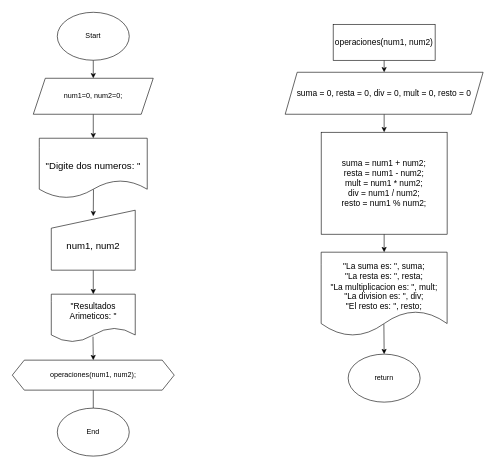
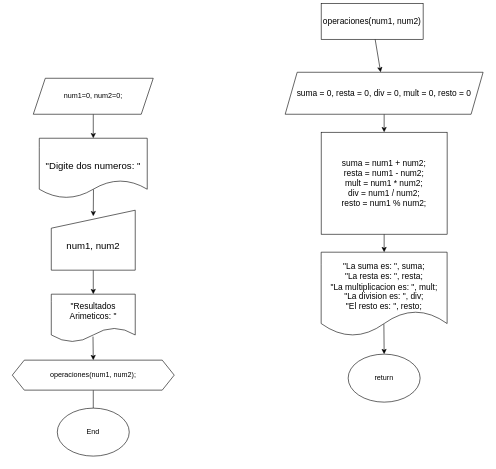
  <mxCell id="0" />
  <mxCell id="1" parent="0" />
- <mxCell id="2" style="edgeStyle=none;html=1;entryX=0.5;entryY=0;entryDx=0;entryDy=0;" edge="1" parent="1" source="3" target="5"><mxGeometry relative="1" as="geometry" /></mxCell>
- <mxCell id="3" value="Start" style="ellipse;whiteSpace=wrap;html=1;" vertex="1" parent="1"><mxGeometry x="95" y="20" width="120" height="80" as="geometry" /></mxCell>
  <mxCell id="4" style="edgeStyle=none;html=1;entryX=0.5;entryY=0;entryDx=0;entryDy=0;" edge="1" parent="1" source="5" target="7"><mxGeometry relative="1" as="geometry" /></mxCell>
  <mxCell id="5" value="num1=0, num2=0;" style="shape=parallelogram;perimeter=parallelogramPerimeter;whiteSpace=wrap;html=1;fixedSize=1;" vertex="1" parent="1"><mxGeometry x="55" y="130" width="200" height="60" as="geometry" /></mxCell>
  <mxCell id="6" style="edgeStyle=none;html=1;exitX=0.502;exitY=0.853;exitDx=0;exitDy=0;exitPerimeter=0;" edge="1" parent="1" source="7"><mxGeometry relative="1" as="geometry"><mxPoint x="155" y="320" as="sourcePoint" /><mxPoint x="155" y="360" as="targetPoint" /></mxGeometry></mxCell>
  <mxCell id="7" value="&lt;div&gt;&lt;br&gt;&lt;/div&gt;&quot;Digite dos numeros: &quot;" style="shape=document;whiteSpace=wrap;html=1;boundedLbl=1;fontSize=16;" vertex="1" parent="1"><mxGeometry x="65" y="230" width="180" height="100" as="geometry" /></mxCell>
  <mxCell id="8" style="edgeStyle=none;html=1;entryX=0.5;entryY=0;entryDx=0;entryDy=0;" edge="1" parent="1" source="9" target="20"><mxGeometry relative="1" as="geometry" /></mxCell>
  <mxCell id="9" value="&lt;div&gt;&lt;br&gt;&lt;/div&gt;num1, num2" style="shape=manualInput;whiteSpace=wrap;html=1;fontSize=16;" vertex="1" parent="1"><mxGeometry x="85" y="350" width="140" height="100" as="geometry" /></mxCell>
  <mxCell id="10" value="" style="edgeStyle=none;html=1;" edge="1" parent="1" source="11" target="13"><mxGeometry relative="1" as="geometry" /></mxCell>
- <mxCell id="11" value="operaciones(num1, num2)" style="rounded=0;whiteSpace=wrap;html=1;fontSize=14;" vertex="1" parent="1"><mxGeometry x="555" y="40" width="170" height="60" as="geometry" /></mxCell>
+ <mxCell id="11" value="operaciones(num1, num2)" style="rounded=0;whiteSpace=wrap;html=1;fontSize=14;" vertex="1" parent="1"><mxGeometry x="535" y="5" width="170" height="60" as="geometry" /></mxCell>
  <mxCell id="12" value="" style="edgeStyle=none;html=1;" edge="1" parent="1" source="13" target="15"><mxGeometry relative="1" as="geometry" /></mxCell>
  <mxCell id="13" value="suma = 0,&amp;nbsp;&lt;span style=&quot;background-color: transparent;&quot;&gt;resta = 0,&amp;nbsp;&lt;/span&gt;&lt;span style=&quot;background-color: transparent;&quot;&gt;div = 0,&amp;nbsp;&lt;/span&gt;&lt;span style=&quot;background-color: transparent;&quot;&gt;mult = 0,&amp;nbsp;&lt;/span&gt;&lt;span style=&quot;background-color: transparent;&quot;&gt;resto = 0&lt;/span&gt;" style="whiteSpace=wrap;html=1;rounded=0;shape=parallelogram;perimeter=parallelogramPerimeter;fixedSize=1;fontSize=14;" vertex="1" parent="1"><mxGeometry x="475" y="120" width="330" height="70" as="geometry" /></mxCell>
  <mxCell id="14" style="edgeStyle=none;html=1;entryX=0.5;entryY=0;entryDx=0;entryDy=0;" edge="1" parent="1" source="15" target="17"><mxGeometry relative="1" as="geometry" /></mxCell>
  <mxCell id="15" value="suma = num1 + num2;&lt;div&gt;resta = num1 - num2;&lt;/div&gt;&lt;div&gt;mult = num1 * num2;&lt;/div&gt;&lt;div&gt;div = num1 / num2;&lt;/div&gt;&lt;div&gt;resto = num1 % num2;&lt;/div&gt;" style="whiteSpace=wrap;html=1;fontSize=14;rounded=0;" vertex="1" parent="1"><mxGeometry x="535" y="220" width="210" height="170" as="geometry" /></mxCell>
  <mxCell id="16" style="edgeStyle=none;html=1;exitX=0.498;exitY=0.857;exitDx=0;exitDy=0;exitPerimeter=0;" edge="1" parent="1" source="17" target="18"><mxGeometry relative="1" as="geometry" /></mxCell>
  <mxCell id="17" value="&lt;div&gt;&lt;br&gt;&lt;/div&gt;&quot;La suma es: &quot;, suma;&lt;div&gt;&quot;La resta es: &quot;, resta;&lt;/div&gt;&lt;div&gt;&quot;La multiplicacion es: &quot;, mult;&lt;/div&gt;&lt;div&gt;&quot;La division es: &quot;, div;&lt;/div&gt;&lt;div&gt;&quot;El resto es: &quot;, resto;&lt;/div&gt;" style="shape=document;whiteSpace=wrap;html=1;boundedLbl=1;fontSize=14;" vertex="1" parent="1"><mxGeometry x="535" y="420" width="210" height="140" as="geometry" /></mxCell>
  <mxCell id="18" value="return" style="ellipse;whiteSpace=wrap;html=1;" vertex="1" parent="1"><mxGeometry x="580" y="590" width="120" height="80" as="geometry" /></mxCell>
  <mxCell id="19" style="edgeStyle=none;html=1;entryX=0.5;entryY=0;entryDx=0;entryDy=0;exitX=0.497;exitY=0.884;exitDx=0;exitDy=0;exitPerimeter=0;" edge="1" parent="1" source="20"><mxGeometry relative="1" as="geometry"><mxPoint x="155" y="600" as="targetPoint" /></mxGeometry></mxCell>
  <mxCell id="20" value="&quot;Resultados Arimeticos: &quot;" style="shape=document;whiteSpace=wrap;html=1;boundedLbl=1;fontSize=14;" vertex="1" parent="1"><mxGeometry x="85" y="490" width="140" height="80" as="geometry" /></mxCell>
  <mxCell id="21" style="edgeStyle=none;html=1;entryX=0.5;entryY=0;entryDx=0;entryDy=0;endArrow=none;" edge="1" parent="1" source="22" target="23"><mxGeometry relative="1" as="geometry" /></mxCell>
  <mxCell id="22" value="operaciones(num1, num2);" style="shape=hexagon;perimeter=hexagonPerimeter2;whiteSpace=wrap;html=1;fixedSize=1;" vertex="1" parent="1"><mxGeometry x="20" y="600" width="270" height="50" as="geometry" /></mxCell>
  <mxCell id="23" value="End" style="ellipse;whiteSpace=wrap;html=1;" vertex="1" parent="1"><mxGeometry x="95" y="680" width="120" height="80" as="geometry" /></mxCell>
